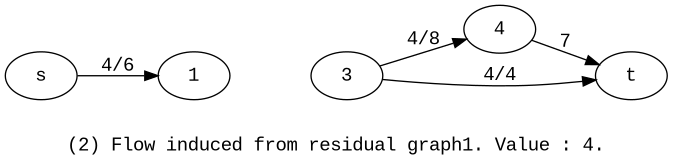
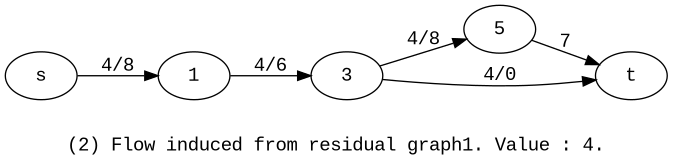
  digraph {
    fontname="Liberation Mono"
    label="(2) Flow induced from residual graph1. Value : 4."
    rankdir=LR
    node [fontname="Liberation Mono"]
    edge [fontname="Liberation Mono"]
    s
    1
    3
-   4
+   4 [label=5]
    t
-   s -> 1 [label="4/6"]
+   s -> 1 [label="4/8"]
+   1 -> 3 [label="4/6"]
    3 -> 4 [label="4/8"]
-   3 -> t [label="4/4"]
+   3 -> t [label="4/0"]
    4 -> t [label=7]
  }
